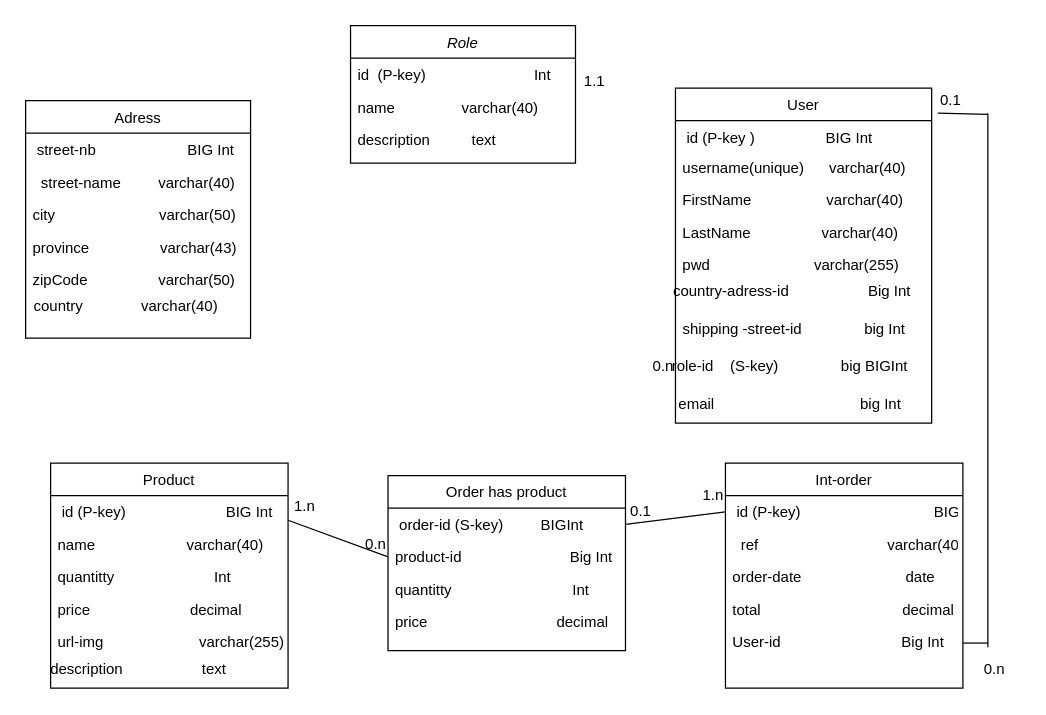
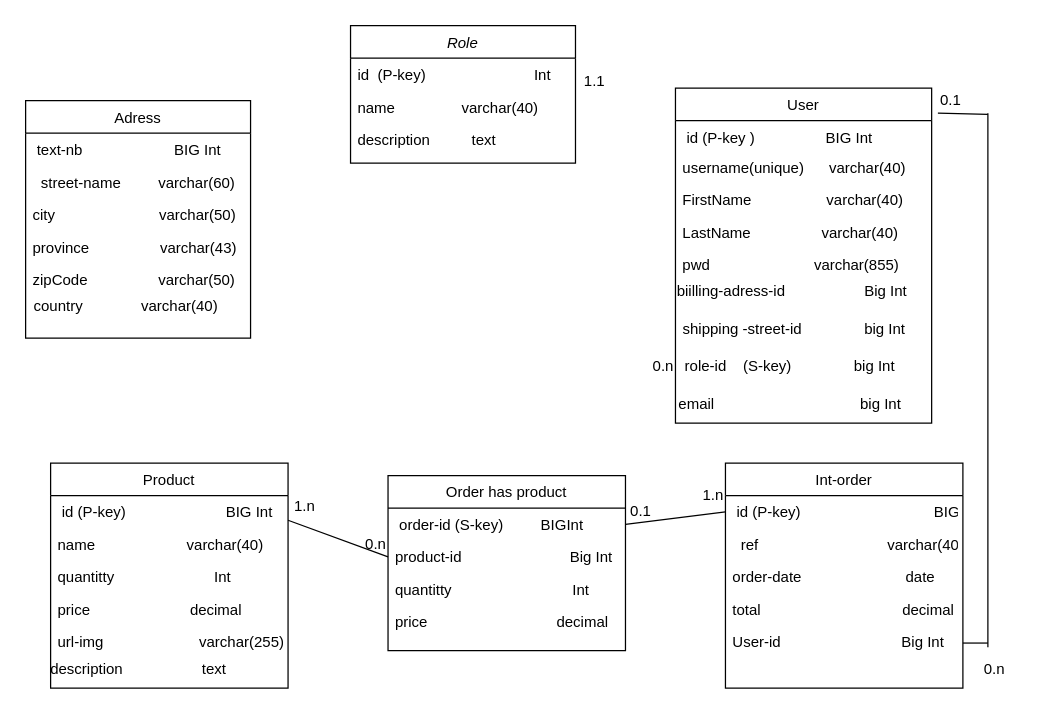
  <mxCell id="0" />
  <mxCell id="1" parent="0" />
  <mxCell id="2" value="Role" style="swimlane;fontStyle=2;align=center;verticalAlign=top;childLayout=stackLayout;horizontal=1;startSize=26;horizontalStack=0;resizeParent=1;resizeLast=0;collapsible=1;marginBottom=0;rounded=0;shadow=0;strokeWidth=1;" parent="1" vertex="1"><mxGeometry x="280" y="20" width="180" height="110" as="geometry"><mxRectangle x="230" y="140" width="160" height="26" as="alternateBounds" /></mxGeometry></mxCell>
  <mxCell id="3" value="id  (P-key)                          Int" style="text;align=left;verticalAlign=top;spacingLeft=4;spacingRight=4;overflow=hidden;rotatable=0;points=[[0,0.5],[1,0.5]];portConstraint=eastwest;" parent="2" vertex="1"><mxGeometry y="26" width="180" height="26" as="geometry" /></mxCell>
  <mxCell id="4" value="name                varchar(40)" style="text;align=left;verticalAlign=top;spacingLeft=4;spacingRight=4;overflow=hidden;rotatable=0;points=[[0,0.5],[1,0.5]];portConstraint=eastwest;rounded=0;shadow=0;html=0;" parent="2" vertex="1"><mxGeometry y="52" width="180" height="26" as="geometry" /></mxCell>
  <mxCell id="5" value="description          text" style="text;align=left;verticalAlign=top;spacingLeft=4;spacingRight=4;overflow=hidden;rotatable=0;points=[[0,0.5],[1,0.5]];portConstraint=eastwest;rounded=0;shadow=0;html=0;" parent="2" vertex="1"><mxGeometry y="78" width="180" height="26" as="geometry" /></mxCell>
  <mxCell id="6" value="User" style="swimlane;fontStyle=0;align=center;verticalAlign=top;childLayout=stackLayout;horizontal=1;startSize=26;horizontalStack=0;resizeParent=1;resizeLast=0;collapsible=1;marginBottom=0;rounded=0;shadow=0;strokeWidth=1;" parent="1" vertex="1"><mxGeometry x="540" y="70" width="205" height="268" as="geometry"><mxRectangle x="540" y="40" width="160" height="26" as="alternateBounds" /></mxGeometry></mxCell>
  <mxCell id="7" value=" id (P-key )                 BIG Int&#10;                               " style="text;align=left;verticalAlign=top;spacingLeft=4;spacingRight=4;overflow=hidden;rotatable=0;points=[[0,0.5],[1,0.5]];portConstraint=eastwest;" parent="6" vertex="1"><mxGeometry y="26" width="205" height="24" as="geometry" /></mxCell>
  <mxCell id="8" value="username(unique)      varchar(40)" style="text;align=left;verticalAlign=top;spacingLeft=4;spacingRight=4;overflow=hidden;rotatable=0;points=[[0,0.5],[1,0.5]];portConstraint=eastwest;rounded=0;shadow=0;html=0;" parent="6" vertex="1"><mxGeometry y="50" width="205" height="26" as="geometry" /></mxCell>
  <mxCell id="9" value="FirstName                  varchar(40)" style="text;align=left;verticalAlign=top;spacingLeft=4;spacingRight=4;overflow=hidden;rotatable=0;points=[[0,0.5],[1,0.5]];portConstraint=eastwest;rounded=0;shadow=0;html=0;" parent="6" vertex="1"><mxGeometry y="76" width="205" height="26" as="geometry" /></mxCell>
  <mxCell id="10" value="LastName                 varchar(40)             " style="text;align=left;verticalAlign=top;spacingLeft=4;spacingRight=4;overflow=hidden;rotatable=0;points=[[0,0.5],[1,0.5]];portConstraint=eastwest;rounded=0;shadow=0;html=0;" parent="6" vertex="1"><mxGeometry y="102" width="205" height="26" as="geometry" /></mxCell>
- <mxCell id="11" value="pwd                         varchar(255)" style="text;align=left;verticalAlign=top;spacingLeft=4;spacingRight=4;overflow=hidden;rotatable=0;points=[[0,0.5],[1,0.5]];portConstraint=eastwest;rounded=0;shadow=0;html=0;" parent="6" vertex="1"><mxGeometry y="128" width="205" height="20" as="geometry" /></mxCell>
- <mxCell id="12" value="country-adress-id&amp;nbsp; &amp;nbsp; &amp;nbsp; &amp;nbsp; &amp;nbsp; &amp;nbsp; &amp;nbsp; &amp;nbsp; &amp;nbsp; &amp;nbsp;Big Int&amp;nbsp; &amp;nbsp; &amp;nbsp;&amp;nbsp;" style="text;html=1;align=center;verticalAlign=middle;resizable=0;points=[];autosize=1;strokeColor=none;fillColor=none;" vertex="1" parent="6"><mxGeometry y="148" width="205" height="30" as="geometry" /></mxCell>
+ <mxCell id="11" value="pwd                         varchar(855)" style="text;align=left;verticalAlign=top;spacingLeft=4;spacingRight=4;overflow=hidden;rotatable=0;points=[[0,0.5],[1,0.5]];portConstraint=eastwest;rounded=0;shadow=0;html=0;" parent="6" vertex="1"><mxGeometry y="128" width="205" height="20" as="geometry" /></mxCell>
+ <mxCell id="12" value="biilling-adress-id&amp;nbsp; &amp;nbsp; &amp;nbsp; &amp;nbsp; &amp;nbsp; &amp;nbsp; &amp;nbsp; &amp;nbsp; &amp;nbsp; &amp;nbsp;Big Int&amp;nbsp; &amp;nbsp; &amp;nbsp;&amp;nbsp;" style="text;html=1;align=center;verticalAlign=middle;resizable=0;points=[];autosize=1;strokeColor=none;fillColor=none;" vertex="1" parent="6"><mxGeometry y="148" width="205" height="30" as="geometry" /></mxCell>
  <mxCell id="13" value="shipping -street-id&amp;nbsp; &amp;nbsp; &amp;nbsp; &amp;nbsp; &amp;nbsp; &amp;nbsp; &amp;nbsp; &amp;nbsp;big Int&amp;nbsp; &amp;nbsp; &amp;nbsp;" style="text;html=1;align=center;verticalAlign=middle;resizable=0;points=[];autosize=1;strokeColor=none;fillColor=none;" vertex="1" parent="6"><mxGeometry y="178" width="205" height="30" as="geometry" /></mxCell>
- <mxCell id="14" value="role-id&amp;nbsp; &amp;nbsp; (S-key)&amp;nbsp; &amp;nbsp; &amp;nbsp; &amp;nbsp; &amp;nbsp; &amp;nbsp; &amp;nbsp; &amp;nbsp;big BIGInt&amp;nbsp; &amp;nbsp; &amp;nbsp; &amp;nbsp;" style="text;html=1;align=center;verticalAlign=middle;resizable=0;points=[];autosize=1;strokeColor=none;fillColor=none;" vertex="1" parent="6"><mxGeometry y="208" width="205" height="30" as="geometry" /></mxCell>
+ <mxCell id="14" value="role-id&amp;nbsp; &amp;nbsp; (S-key)&amp;nbsp; &amp;nbsp; &amp;nbsp; &amp;nbsp; &amp;nbsp; &amp;nbsp; &amp;nbsp; &amp;nbsp;big Int&amp;nbsp; &amp;nbsp; &amp;nbsp; &amp;nbsp;" style="text;html=1;align=center;verticalAlign=middle;resizable=0;points=[];autosize=1;strokeColor=none;fillColor=none;" vertex="1" parent="6"><mxGeometry y="208" width="205" height="30" as="geometry" /></mxCell>
  <mxCell id="15" value="email&amp;nbsp; &amp;nbsp; &amp;nbsp; &amp;nbsp; &amp;nbsp; &amp;nbsp; &amp;nbsp; &amp;nbsp; &amp;nbsp; &amp;nbsp; &amp;nbsp; &amp;nbsp; &amp;nbsp; &amp;nbsp; &amp;nbsp; &amp;nbsp; &amp;nbsp; &amp;nbsp;big Int&amp;nbsp; &amp;nbsp; &amp;nbsp; &amp;nbsp;" style="text;html=1;align=center;verticalAlign=middle;resizable=0;points=[];autosize=1;strokeColor=none;fillColor=none;" vertex="1" parent="6"><mxGeometry y="238" width="205" height="30" as="geometry" /></mxCell>
  <mxCell id="16" value="Int-order" style="swimlane;fontStyle=0;align=center;verticalAlign=top;childLayout=stackLayout;horizontal=1;startSize=26;horizontalStack=0;resizeParent=1;resizeLast=0;collapsible=1;marginBottom=0;rounded=0;shadow=0;strokeWidth=1;direction=east;" vertex="1" parent="1"><mxGeometry x="580" y="370" width="190" height="180" as="geometry"><mxRectangle x="550" y="360" width="160" height="26" as="alternateBounds" /></mxGeometry></mxCell>
  <mxCell id="17" value=" id (P-key)                                BIG Int" style="text;align=left;verticalAlign=top;spacingLeft=4;spacingRight=4;overflow=hidden;rotatable=0;points=[[0,0.5],[1,0.5]];portConstraint=eastwest;" vertex="1" parent="16"><mxGeometry y="26" width="190" height="26" as="geometry" /></mxCell>
  <mxCell id="18" value="  ref                               varchar(40)" style="text;align=left;verticalAlign=top;spacingLeft=4;spacingRight=4;overflow=hidden;rotatable=0;points=[[0,0.5],[1,0.5]];portConstraint=eastwest;rounded=0;shadow=0;html=0;" vertex="1" parent="16"><mxGeometry y="52" width="190" height="26" as="geometry" /></mxCell>
  <mxCell id="19" value="order-date                         date" style="text;align=left;verticalAlign=top;spacingLeft=4;spacingRight=4;overflow=hidden;rotatable=0;points=[[0,0.5],[1,0.5]];portConstraint=eastwest;rounded=0;shadow=0;html=0;" vertex="1" parent="16"><mxGeometry y="78" width="190" height="26" as="geometry" /></mxCell>
  <mxCell id="20" value="total                                  decimal             " style="text;align=left;verticalAlign=top;spacingLeft=4;spacingRight=4;overflow=hidden;rotatable=0;points=[[0,0.5],[1,0.5]];portConstraint=eastwest;rounded=0;shadow=0;html=0;" vertex="1" parent="16"><mxGeometry y="104" width="190" height="26" as="geometry" /></mxCell>
  <mxCell id="21" value="User-id                             Big Int" style="text;align=left;verticalAlign=top;spacingLeft=4;spacingRight=4;overflow=hidden;rotatable=0;points=[[0,0.5],[1,0.5]];portConstraint=eastwest;rounded=0;shadow=0;html=0;" vertex="1" parent="16"><mxGeometry y="130" width="190" height="20" as="geometry" /></mxCell>
  <mxCell id="22" value="Order has product" style="swimlane;fontStyle=0;align=center;verticalAlign=top;childLayout=stackLayout;horizontal=1;startSize=26;horizontalStack=0;resizeParent=1;resizeLast=0;collapsible=1;marginBottom=0;rounded=0;shadow=0;strokeWidth=1;direction=east;" vertex="1" parent="1"><mxGeometry x="310" y="380" width="190" height="140" as="geometry"><mxRectangle x="550" y="360" width="160" height="26" as="alternateBounds" /></mxGeometry></mxCell>
  <mxCell id="23" value=" order-id (S-key)         BIGInt&#10;                        " style="text;align=left;verticalAlign=top;spacingLeft=4;spacingRight=4;overflow=hidden;rotatable=0;points=[[0,0.5],[1,0.5]];portConstraint=eastwest;" vertex="1" parent="22"><mxGeometry y="26" width="190" height="26" as="geometry" /></mxCell>
  <mxCell id="24" value="product-id                          Big Int" style="text;align=left;verticalAlign=top;spacingLeft=4;spacingRight=4;overflow=hidden;rotatable=0;points=[[0,0.5],[1,0.5]];portConstraint=eastwest;rounded=0;shadow=0;html=0;" vertex="1" parent="22"><mxGeometry y="52" width="190" height="26" as="geometry" /></mxCell>
  <mxCell id="25" value="quantitty                             Int" style="text;align=left;verticalAlign=top;spacingLeft=4;spacingRight=4;overflow=hidden;rotatable=0;points=[[0,0.5],[1,0.5]];portConstraint=eastwest;rounded=0;shadow=0;html=0;" vertex="1" parent="22"><mxGeometry y="78" width="190" height="26" as="geometry" /></mxCell>
  <mxCell id="26" value="price                               decimal             " style="text;align=left;verticalAlign=top;spacingLeft=4;spacingRight=4;overflow=hidden;rotatable=0;points=[[0,0.5],[1,0.5]];portConstraint=eastwest;rounded=0;shadow=0;html=0;" vertex="1" parent="22"><mxGeometry y="104" width="190" height="26" as="geometry" /></mxCell>
  <mxCell id="27" value="Product" style="swimlane;fontStyle=0;align=center;verticalAlign=top;childLayout=stackLayout;horizontal=1;startSize=26;horizontalStack=0;resizeParent=1;resizeLast=0;collapsible=1;marginBottom=0;rounded=0;shadow=0;strokeWidth=1;direction=east;" vertex="1" parent="1"><mxGeometry x="40" y="370" width="190" height="180" as="geometry"><mxRectangle x="550" y="360" width="160" height="26" as="alternateBounds" /></mxGeometry></mxCell>
  <mxCell id="28" value=" id (P-key)                        BIG Int&#10;" style="text;align=left;verticalAlign=top;spacingLeft=4;spacingRight=4;overflow=hidden;rotatable=0;points=[[0,0.5],[1,0.5]];portConstraint=eastwest;" vertex="1" parent="27"><mxGeometry y="26" width="190" height="26" as="geometry" /></mxCell>
  <mxCell id="29" value="name                      varchar(40)" style="text;align=left;verticalAlign=top;spacingLeft=4;spacingRight=4;overflow=hidden;rotatable=0;points=[[0,0.5],[1,0.5]];portConstraint=eastwest;rounded=0;shadow=0;html=0;" vertex="1" parent="27"><mxGeometry y="52" width="190" height="26" as="geometry" /></mxCell>
  <mxCell id="30" value="quantitty                        Int" style="text;align=left;verticalAlign=top;spacingLeft=4;spacingRight=4;overflow=hidden;rotatable=0;points=[[0,0.5],[1,0.5]];portConstraint=eastwest;rounded=0;shadow=0;html=0;" vertex="1" parent="27"><mxGeometry y="78" width="190" height="26" as="geometry" /></mxCell>
  <mxCell id="31" value="price                        decimal             " style="text;align=left;verticalAlign=top;spacingLeft=4;spacingRight=4;overflow=hidden;rotatable=0;points=[[0,0.5],[1,0.5]];portConstraint=eastwest;rounded=0;shadow=0;html=0;" vertex="1" parent="27"><mxGeometry y="104" width="190" height="26" as="geometry" /></mxCell>
  <mxCell id="32" value="url-img                       varchar(255)" style="text;align=left;verticalAlign=top;spacingLeft=4;spacingRight=4;overflow=hidden;rotatable=0;points=[[0,0.5],[1,0.5]];portConstraint=eastwest;rounded=0;shadow=0;html=0;" vertex="1" parent="27"><mxGeometry y="130" width="190" height="20" as="geometry" /></mxCell>
  <mxCell id="33" value="description&amp;nbsp; &amp;nbsp; &amp;nbsp; &amp;nbsp; &amp;nbsp; &amp;nbsp; &amp;nbsp; &amp;nbsp; &amp;nbsp; &amp;nbsp;text&amp;nbsp; &amp;nbsp; &amp;nbsp; &amp;nbsp; &amp;nbsp; &amp;nbsp; &amp;nbsp; &amp;nbsp;" style="text;html=1;align=center;verticalAlign=middle;resizable=0;points=[];autosize=1;strokeColor=none;fillColor=none;" vertex="1" parent="27"><mxGeometry y="150" width="190" height="30" as="geometry" /></mxCell>
  <mxCell id="34" value="Adress" style="swimlane;fontStyle=0;align=center;verticalAlign=top;childLayout=stackLayout;horizontal=1;startSize=26;horizontalStack=0;resizeParent=1;resizeLast=0;collapsible=1;marginBottom=0;rounded=0;shadow=0;strokeWidth=1;" vertex="1" parent="1"><mxGeometry x="20" y="80" width="180" height="190" as="geometry"><mxRectangle x="80" y="240" width="160" height="26" as="alternateBounds" /></mxGeometry></mxCell>
- <mxCell id="35" value=" street-nb                      BIG Int" style="text;align=left;verticalAlign=top;spacingLeft=4;spacingRight=4;overflow=hidden;rotatable=0;points=[[0,0.5],[1,0.5]];portConstraint=eastwest;" vertex="1" parent="34"><mxGeometry y="26" width="180" height="26" as="geometry" /></mxCell>
- <mxCell id="36" value="  street-name         varchar(40)" style="text;align=left;verticalAlign=top;spacingLeft=4;spacingRight=4;overflow=hidden;rotatable=0;points=[[0,0.5],[1,0.5]];portConstraint=eastwest;rounded=0;shadow=0;html=0;" vertex="1" parent="34"><mxGeometry y="52" width="180" height="26" as="geometry" /></mxCell>
+ <mxCell id="35" value=" text-nb                      BIG Int" style="text;align=left;verticalAlign=top;spacingLeft=4;spacingRight=4;overflow=hidden;rotatable=0;points=[[0,0.5],[1,0.5]];portConstraint=eastwest;" vertex="1" parent="34"><mxGeometry y="26" width="180" height="26" as="geometry" /></mxCell>
+ <mxCell id="36" value="  street-name         varchar(60)" style="text;align=left;verticalAlign=top;spacingLeft=4;spacingRight=4;overflow=hidden;rotatable=0;points=[[0,0.5],[1,0.5]];portConstraint=eastwest;rounded=0;shadow=0;html=0;" vertex="1" parent="34"><mxGeometry y="52" width="180" height="26" as="geometry" /></mxCell>
  <mxCell id="37" value="city                         varchar(50)" style="text;align=left;verticalAlign=top;spacingLeft=4;spacingRight=4;overflow=hidden;rotatable=0;points=[[0,0.5],[1,0.5]];portConstraint=eastwest;rounded=0;shadow=0;html=0;" vertex="1" parent="34"><mxGeometry y="78" width="180" height="26" as="geometry" /></mxCell>
  <mxCell id="38" value="province                 varchar(43)             " style="text;align=left;verticalAlign=top;spacingLeft=4;spacingRight=4;overflow=hidden;rotatable=0;points=[[0,0.5],[1,0.5]];portConstraint=eastwest;rounded=0;shadow=0;html=0;" vertex="1" parent="34"><mxGeometry y="104" width="180" height="26" as="geometry" /></mxCell>
  <mxCell id="39" value="zipCode                 varchar(50)" style="text;align=left;verticalAlign=top;spacingLeft=4;spacingRight=4;overflow=hidden;rotatable=0;points=[[0,0.5],[1,0.5]];portConstraint=eastwest;rounded=0;shadow=0;html=0;" vertex="1" parent="34"><mxGeometry y="130" width="180" height="20" as="geometry" /></mxCell>
  <mxCell id="40" value="country&amp;nbsp; &amp;nbsp; &amp;nbsp; &amp;nbsp; &amp;nbsp; &amp;nbsp; &amp;nbsp; varchar(40)&amp;nbsp; &amp;nbsp; &amp;nbsp;&amp;nbsp;" style="text;html=1;align=center;verticalAlign=middle;resizable=0;points=[];autosize=1;strokeColor=none;fillColor=none;" vertex="1" parent="34"><mxGeometry y="150" width="180" height="30" as="geometry" /></mxCell>
  <mxCell id="41" value="" style="endArrow=none;html=1;rounded=0;exitX=1.033;exitY=0.867;exitDx=0;exitDy=0;exitPerimeter=0;" edge="1" parent="1"><mxGeometry width="50" height="50" relative="1" as="geometry"><mxPoint x="790" y="517.34" as="sourcePoint" /><mxPoint x="790" y="90" as="targetPoint" /></mxGeometry></mxCell>
  <mxCell id="42" value="" style="endArrow=none;html=1;rounded=0;" edge="1" parent="1"><mxGeometry width="50" height="50" relative="1" as="geometry"><mxPoint x="750" y="90" as="sourcePoint" /><mxPoint x="790" y="91" as="targetPoint" /></mxGeometry></mxCell>
  <mxCell id="43" value="" style="endArrow=none;html=1;rounded=0;entryX=1;entryY=-0.242;entryDx=0;entryDy=0;entryPerimeter=0;exitX=0;exitY=0.5;exitDx=0;exitDy=0;" edge="1" parent="1" source="24" target="29"><mxGeometry width="50" height="50" relative="1" as="geometry"><mxPoint x="290" y="470" as="sourcePoint" /><mxPoint x="230" y="490" as="targetPoint" /></mxGeometry></mxCell>
  <mxCell id="44" value="" style="endArrow=none;html=1;rounded=0;" edge="1" parent="1"><mxGeometry width="50" height="50" relative="1" as="geometry"><mxPoint x="770" y="514" as="sourcePoint" /><mxPoint x="790" y="514" as="targetPoint" /></mxGeometry></mxCell>
  <mxCell id="45" value="" style="endArrow=none;html=1;rounded=0;exitX=1;exitY=0.5;exitDx=0;exitDy=0;entryX=0;entryY=0.5;entryDx=0;entryDy=0;" edge="1" parent="1" source="23" target="17"><mxGeometry width="50" height="50" relative="1" as="geometry"><mxPoint x="510" y="320" as="sourcePoint" /><mxPoint x="560" y="270" as="targetPoint" /></mxGeometry></mxCell>
  <mxCell id="46" value="1.1" style="text;html=1;align=center;verticalAlign=middle;resizable=0;points=[];autosize=1;strokeColor=none;fillColor=none;" vertex="1" parent="1"><mxGeometry x="455" y="50" width="40" height="30" as="geometry" /></mxCell>
  <mxCell id="47" value="0.n" style="text;html=1;align=center;verticalAlign=middle;resizable=0;points=[];autosize=1;strokeColor=none;fillColor=none;" vertex="1" parent="1"><mxGeometry x="510" y="278" width="40" height="30" as="geometry" /></mxCell>
  <mxCell id="48" value="0.n" style="text;html=1;align=center;verticalAlign=middle;resizable=0;points=[];autosize=1;strokeColor=none;fillColor=none;" vertex="1" parent="1"><mxGeometry x="775" y="520" width="40" height="30" as="geometry" /></mxCell>
  <mxCell id="49" value="0.1" style="text;html=1;align=center;verticalAlign=middle;resizable=0;points=[];autosize=1;strokeColor=none;fillColor=none;" vertex="1" parent="1"><mxGeometry x="740" y="65" width="40" height="30" as="geometry" /></mxCell>
  <mxCell id="50" value="1.n" style="text;html=1;align=center;verticalAlign=middle;resizable=0;points=[];autosize=1;strokeColor=none;fillColor=none;" vertex="1" parent="1"><mxGeometry x="550" y="381" width="40" height="30" as="geometry" /></mxCell>
  <mxCell id="51" value="0.1" style="text;html=1;align=center;verticalAlign=middle;resizable=0;points=[];autosize=1;strokeColor=none;fillColor=none;" vertex="1" parent="1"><mxGeometry x="492" y="394" width="40" height="30" as="geometry" /></mxCell>
  <mxCell id="52" value="0.n" style="text;html=1;align=center;verticalAlign=middle;resizable=0;points=[];autosize=1;strokeColor=none;fillColor=none;" vertex="1" parent="1"><mxGeometry x="280" y="420" width="40" height="30" as="geometry" /></mxCell>
  <mxCell id="53" value="1.n" style="text;html=1;align=center;verticalAlign=middle;resizable=0;points=[];autosize=1;strokeColor=none;fillColor=none;" vertex="1" parent="1"><mxGeometry x="223" y="390" width="40" height="30" as="geometry" /></mxCell>
